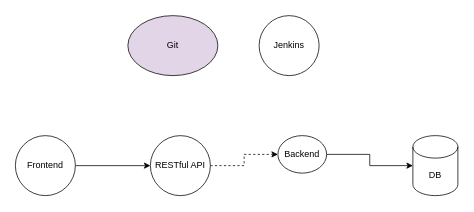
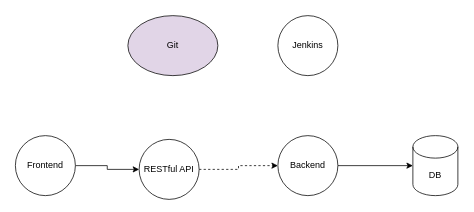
  <mxCell id="0" />
  <mxCell id="1" parent="0" />
  <mxCell id="2" value="DB" style="shape=cylinder3;whiteSpace=wrap;html=1;boundedLbl=1;backgroundOutline=1;size=15;" parent="1" vertex="1"><mxGeometry x="550" y="180" width="60" height="80" as="geometry" /></mxCell>
  <mxCell id="3" value="Git" style="ellipse;whiteSpace=wrap;html=1;fillColor=#e1d5e7;" parent="1" vertex="1"><mxGeometry x="170" y="20" width="120" height="80" as="geometry" /></mxCell>
- <mxCell id="4" value="Jenkins" style="ellipse;whiteSpace=wrap;html=1;aspect=fixed;" parent="1" vertex="1"><mxGeometry x="345" y="20" width="80" height="80" as="geometry" /></mxCell>
+ <mxCell id="4" value="Jenkins" style="ellipse;whiteSpace=wrap;html=1;aspect=fixed;" parent="1" vertex="1"><mxGeometry x="370" y="20" width="80" height="80" as="geometry" /></mxCell>
  <mxCell id="5" style="edgeStyle=orthogonalEdgeStyle;rounded=0;orthogonalLoop=1;jettySize=auto;html=1;" parent="1" source="6" target="2" edge="1"><mxGeometry relative="1" as="geometry" /></mxCell>
- <mxCell id="6" value="Backend" style="ellipse;whiteSpace=wrap;html=1;aspect=fixed;" parent="1" vertex="1"><mxGeometry x="370" y="180" width="65" height="50" as="geometry" /></mxCell>
+ <mxCell id="6" value="Backend" style="ellipse;whiteSpace=wrap;html=1;aspect=fixed;" parent="1" vertex="1"><mxGeometry x="370" y="180" width="80" height="80" as="geometry" /></mxCell>
  <mxCell id="7" style="edgeStyle=orthogonalEdgeStyle;rounded=0;orthogonalLoop=1;jettySize=auto;html=1;entryX=0;entryY=0.5;entryDx=0;entryDy=0;" parent="1" source="8" target="10" edge="1"><mxGeometry relative="1" as="geometry" /></mxCell>
  <mxCell id="8" value="Frontend" style="ellipse;whiteSpace=wrap;html=1;aspect=fixed;" parent="1" vertex="1"><mxGeometry x="20" y="180" width="80" height="80" as="geometry" /></mxCell>
  <mxCell id="9" style="edgeStyle=orthogonalEdgeStyle;rounded=0;orthogonalLoop=1;jettySize=auto;html=1;dashed=1;" edge="1" parent="1" source="10" target="6"><mxGeometry relative="1" as="geometry" /></mxCell>
- <mxCell id="10" value="RESTful API" style="ellipse;whiteSpace=wrap;html=1;aspect=fixed;" vertex="1" parent="1"><mxGeometry x="200" y="180" width="80" height="80" as="geometry" /></mxCell>
+ <mxCell id="10" value="RESTful API" style="ellipse;whiteSpace=wrap;html=1;aspect=fixed;" vertex="1" parent="1"><mxGeometry x="185" y="185" width="80" height="80" as="geometry" /></mxCell>
